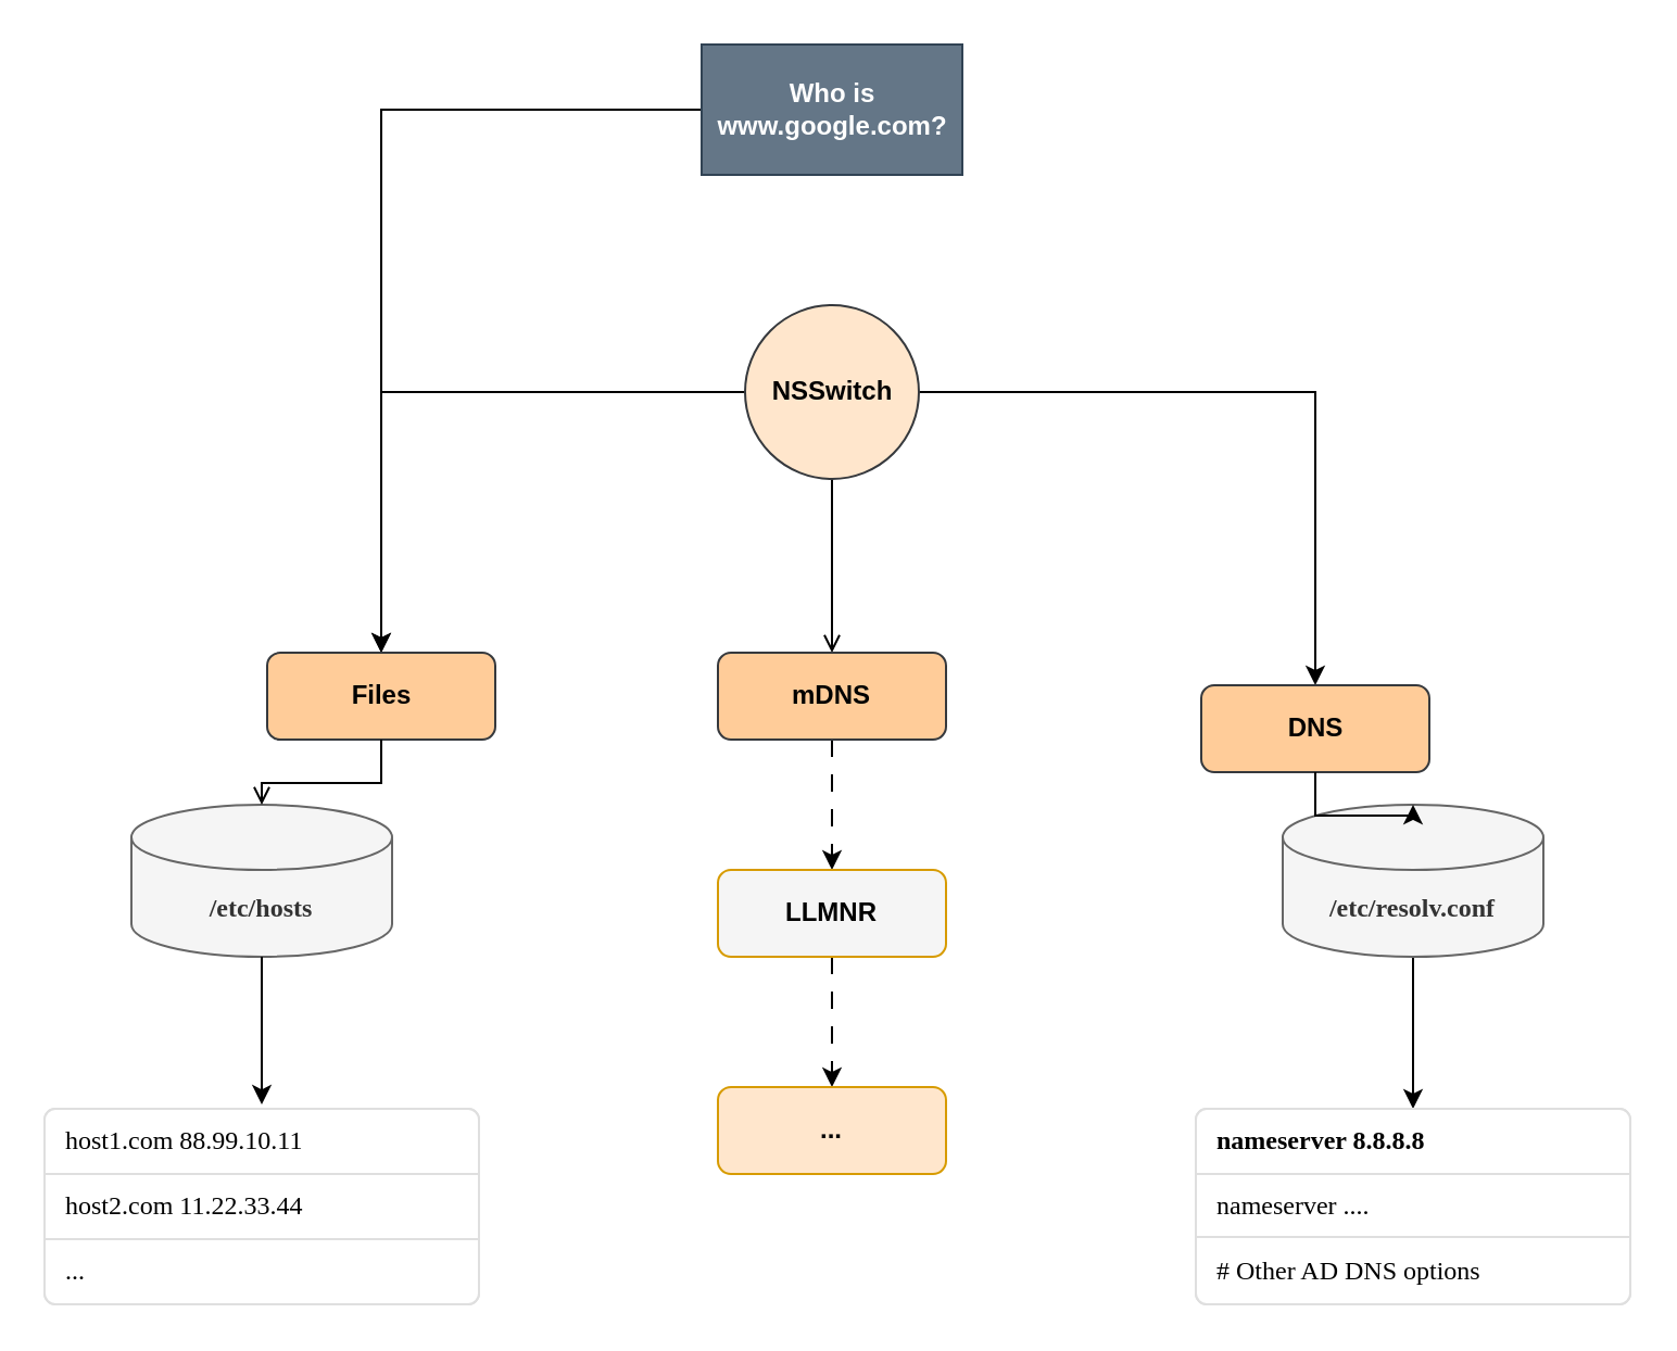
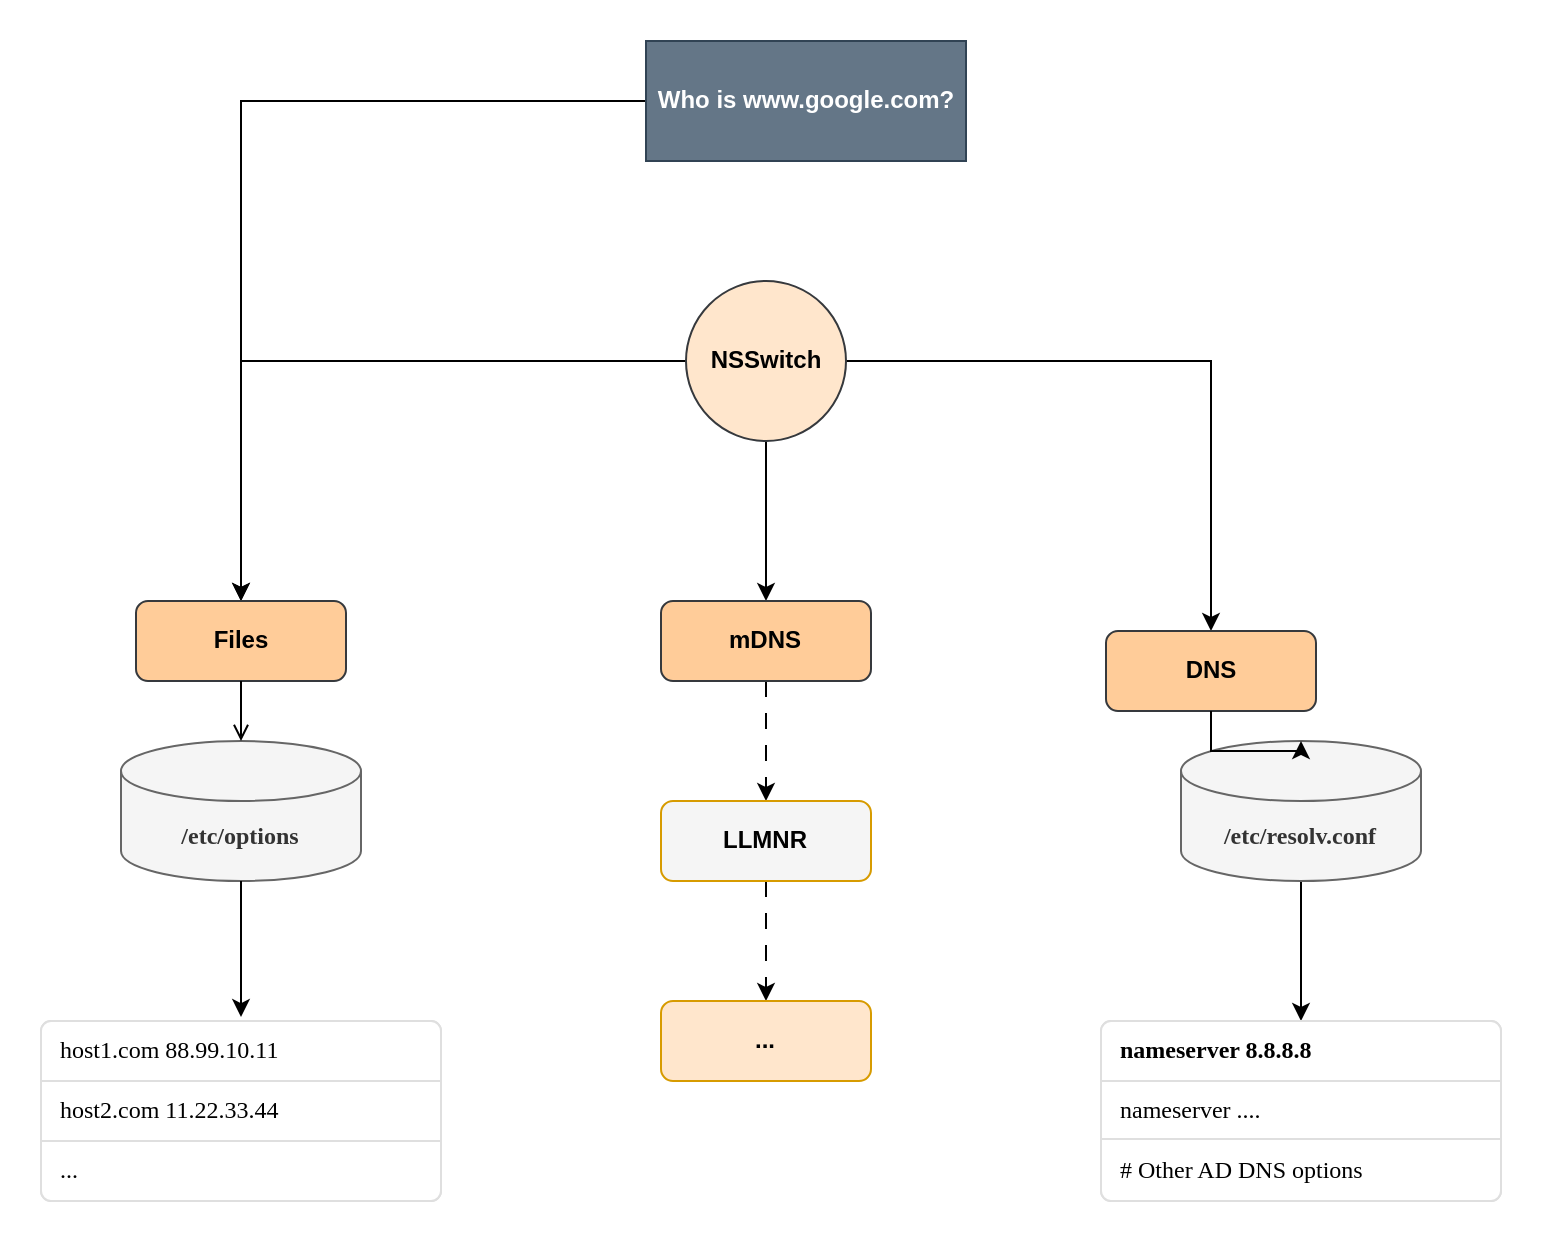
  <mxCell id="0" />
  <mxCell id="1" parent="0" />
- <mxCell id="2" value="&lt;b&gt;&lt;font face=&quot;Consolas&quot;&gt;/etc/hosts&lt;/font&gt;&lt;/b&gt;" style="shape=cylinder3;whiteSpace=wrap;html=1;boundedLbl=1;backgroundOutline=1;size=15;fillColor=#f5f5f5;strokeColor=#666666;fontColor=#333333;" vertex="1" parent="1"><mxGeometry x="60" y="370" width="120" height="70" as="geometry" /></mxCell>
+ <mxCell id="2" value="&lt;b&gt;&lt;font face=&quot;Consolas&quot;&gt;/etc/options&lt;/font&gt;&lt;/b&gt;" style="shape=cylinder3;whiteSpace=wrap;html=1;boundedLbl=1;backgroundOutline=1;size=15;fillColor=#f5f5f5;strokeColor=#666666;fontColor=#333333;" vertex="1" parent="1"><mxGeometry x="60" y="370" width="120" height="70" as="geometry" /></mxCell>
  <mxCell id="3" value="" style="html=1;shadow=0;dashed=0;shape=mxgraph.bootstrap.rrect;rSize=5;strokeColor=#DFDFDF;html=1;whiteSpace=wrap;fillColor=#FFFFFF;fontColor=#000000;" vertex="1" parent="1"><mxGeometry x="20" y="510" width="200" height="90" as="geometry" /></mxCell>
  <mxCell id="4" value="&lt;font face=&quot;Lucida Console&quot;&gt;host1.com 88.99.10.11&lt;/font&gt;" style="strokeColor=inherit;fillColor=inherit;gradientColor=inherit;fontColor=inherit;html=1;shadow=0;dashed=0;shape=mxgraph.bootstrap.topButton;rSize=5;perimeter=none;whiteSpace=wrap;resizeWidth=1;align=left;spacing=10;" vertex="1" parent="3"><mxGeometry width="200" height="30" relative="1" as="geometry" /></mxCell>
  <mxCell id="5" value="&lt;font face=&quot;Lucida Console&quot;&gt;host2.com 11.22.33.44&lt;/font&gt;" style="strokeColor=inherit;fillColor=inherit;gradientColor=inherit;fontColor=inherit;html=1;shadow=0;dashed=0;perimeter=none;whiteSpace=wrap;resizeWidth=1;align=left;spacing=10;" vertex="1" parent="3"><mxGeometry width="200" height="30" relative="1" as="geometry"><mxPoint y="30" as="offset" /></mxGeometry></mxCell>
  <mxCell id="6" value="&lt;font face=&quot;Lucida Console&quot;&gt;...&lt;/font&gt;" style="strokeColor=inherit;fillColor=inherit;gradientColor=inherit;fontColor=inherit;html=1;shadow=0;dashed=0;shape=mxgraph.bootstrap.bottomButton;rSize=5;perimeter=none;whiteSpace=wrap;resizeWidth=1;resizeHeight=0;align=left;spacing=10;" vertex="1" parent="3"><mxGeometry y="1" width="200" height="30" relative="1" as="geometry"><mxPoint y="-30" as="offset" /></mxGeometry></mxCell>
  <mxCell id="7" style="edgeStyle=orthogonalEdgeStyle;rounded=0;orthogonalLoop=1;jettySize=auto;html=1;entryX=0.5;entryY=0;entryDx=0;entryDy=0;" edge="1" parent="1" source="10" target="15"><mxGeometry relative="1" as="geometry" /></mxCell>
- <mxCell id="8" style="edgeStyle=orthogonalEdgeStyle;rounded=0;orthogonalLoop=1;jettySize=auto;html=1;entryX=0.5;entryY=0;entryDx=0;entryDy=0;endArrow=open;" edge="1" parent="1" source="10" target="17"><mxGeometry relative="1" as="geometry" /></mxCell>
+ <mxCell id="8" style="edgeStyle=orthogonalEdgeStyle;rounded=0;orthogonalLoop=1;jettySize=auto;html=1;entryX=0.5;entryY=0;entryDx=0;entryDy=0;" edge="1" parent="1" source="10" target="17"><mxGeometry relative="1" as="geometry" /></mxCell>
  <mxCell id="9" style="edgeStyle=orthogonalEdgeStyle;rounded=0;orthogonalLoop=1;jettySize=auto;html=1;entryX=0.5;entryY=0;entryDx=0;entryDy=0;" edge="1" parent="1" source="10" target="18"><mxGeometry relative="1" as="geometry" /></mxCell>
  <mxCell id="10" value="&lt;b&gt;NSSwitch&lt;/b&gt;" style="ellipse;whiteSpace=wrap;html=1;aspect=fixed;fillColor=#ffe6cc;strokeColor=#36393d;" vertex="1" parent="1"><mxGeometry x="342.5" y="140" width="80" height="80" as="geometry" /></mxCell>
  <mxCell id="11" style="edgeStyle=orthogonalEdgeStyle;rounded=0;orthogonalLoop=1;jettySize=auto;html=1;" edge="1" parent="1" source="12" target="15"><mxGeometry relative="1" as="geometry"><mxPoint x="382.5" y="200" as="targetPoint" /></mxGeometry></mxCell>
- <mxCell id="12" value="&lt;b&gt;&lt;font color=&quot;#ffffff&quot;&gt;Who is www.google.com?&lt;/font&gt;&lt;/b&gt;" style="rounded=0;whiteSpace=wrap;html=1;fillColor=#647687;strokeColor=#314354;fontColor=#ffffff;" vertex="1" parent="1"><mxGeometry x="322.5" y="20" width="120" height="60" as="geometry" /></mxCell>
+ <mxCell id="12" value="&lt;b&gt;&lt;font color=&quot;#ffffff&quot;&gt;Who is www.google.com?&lt;/font&gt;&lt;/b&gt;" style="rounded=0;whiteSpace=wrap;html=1;fillColor=#647687;strokeColor=#314354;fontColor=#ffffff;" vertex="1" parent="1"><mxGeometry x="322.5" y="20" width="160" height="60" as="geometry" /></mxCell>
  <mxCell id="13" style="edgeStyle=orthogonalEdgeStyle;rounded=0;orthogonalLoop=1;jettySize=auto;html=1;" edge="1" parent="1" source="14" target="22"><mxGeometry relative="1" as="geometry" /></mxCell>
  <mxCell id="14" value="&lt;b&gt;&lt;font face=&quot;Consolas&quot;&gt;/etc/resolv.conf&lt;/font&gt;&lt;/b&gt;" style="shape=cylinder3;whiteSpace=wrap;html=1;boundedLbl=1;backgroundOutline=1;size=15;fillColor=#f5f5f5;strokeColor=#666666;fontColor=#333333;" vertex="1" parent="1"><mxGeometry x="590" y="370" width="120" height="70" as="geometry" /></mxCell>
- <mxCell id="15" value="&lt;b&gt;Files&lt;/b&gt;" style="rounded=1;whiteSpace=wrap;html=1;fillColor=#ffcc99;strokeColor=#36393d;" vertex="1" parent="1"><mxGeometry x="122.5" y="300" width="105" height="40" as="geometry" /></mxCell>
+ <mxCell id="15" value="&lt;b&gt;Files&lt;/b&gt;" style="rounded=1;whiteSpace=wrap;html=1;fillColor=#ffcc99;strokeColor=#36393d;" vertex="1" parent="1"><mxGeometry x="67.5" y="300" width="105" height="40" as="geometry" /></mxCell>
  <mxCell id="16" style="edgeStyle=orthogonalEdgeStyle;rounded=0;orthogonalLoop=1;jettySize=auto;html=1;dashed=1;dashPattern=8 8;" edge="1" parent="1" source="17"><mxGeometry relative="1" as="geometry"><mxPoint x="382.5" y="400" as="targetPoint" /></mxGeometry></mxCell>
  <mxCell id="17" value="&lt;b&gt;mDNS&lt;/b&gt;" style="rounded=1;whiteSpace=wrap;html=1;fillColor=#ffcc99;strokeColor=#36393d;" vertex="1" parent="1"><mxGeometry x="330" y="300" width="105" height="40" as="geometry" /></mxCell>
  <mxCell id="18" value="&lt;b&gt;DNS&lt;/b&gt;" style="rounded=1;whiteSpace=wrap;html=1;fillColor=#ffcc99;strokeColor=#36393d;" vertex="1" parent="1"><mxGeometry x="552.5" y="315" width="105" height="40" as="geometry" /></mxCell>
  <mxCell id="19" style="edgeStyle=orthogonalEdgeStyle;rounded=0;orthogonalLoop=1;jettySize=auto;html=1;entryX=0.5;entryY=0;entryDx=0;entryDy=0;entryPerimeter=0;" edge="1" parent="1" source="18" target="14"><mxGeometry relative="1" as="geometry" /></mxCell>
  <mxCell id="20" style="edgeStyle=orthogonalEdgeStyle;rounded=0;orthogonalLoop=1;jettySize=auto;html=1;entryX=0.5;entryY=0;entryDx=0;entryDy=0;entryPerimeter=0;endArrow=open;" edge="1" parent="1" source="15" target="2"><mxGeometry relative="1" as="geometry" /></mxCell>
  <mxCell id="21" style="edgeStyle=orthogonalEdgeStyle;rounded=0;orthogonalLoop=1;jettySize=auto;html=1;entryX=0.5;entryY=-0.022;entryDx=0;entryDy=0;entryPerimeter=0;" edge="1" parent="1" source="2" target="3"><mxGeometry relative="1" as="geometry" /></mxCell>
  <mxCell id="22" value="" style="html=1;shadow=0;dashed=0;shape=mxgraph.bootstrap.rrect;rSize=5;strokeColor=#DFDFDF;html=1;whiteSpace=wrap;fillColor=#FFFFFF;fontColor=#000000;" vertex="1" parent="1"><mxGeometry x="550" y="510" width="200" height="90" as="geometry" /></mxCell>
  <mxCell id="23" value="&lt;font face=&quot;Lucida Console&quot;&gt;&lt;b&gt;nameserver 8.8.8.8&lt;/b&gt;&lt;/font&gt;" style="strokeColor=inherit;fillColor=inherit;gradientColor=inherit;fontColor=inherit;html=1;shadow=0;dashed=0;shape=mxgraph.bootstrap.topButton;rSize=5;perimeter=none;whiteSpace=wrap;resizeWidth=1;align=left;spacing=10;" vertex="1" parent="22"><mxGeometry width="200" height="30" relative="1" as="geometry" /></mxCell>
  <mxCell id="24" value="&lt;font face=&quot;Lucida Console&quot;&gt;nameserver ....&lt;/font&gt;" style="strokeColor=inherit;fillColor=inherit;gradientColor=inherit;fontColor=inherit;html=1;shadow=0;dashed=0;perimeter=none;whiteSpace=wrap;resizeWidth=1;align=left;spacing=10;" vertex="1" parent="22"><mxGeometry width="200" height="30" relative="1" as="geometry"><mxPoint y="30" as="offset" /></mxGeometry></mxCell>
  <mxCell id="25" value="&lt;font face=&quot;Lucida Console&quot;&gt;# Other AD DNS options&lt;/font&gt;" style="strokeColor=inherit;fillColor=inherit;gradientColor=inherit;fontColor=inherit;html=1;shadow=0;dashed=0;shape=mxgraph.bootstrap.bottomButton;rSize=5;perimeter=none;whiteSpace=wrap;resizeWidth=1;resizeHeight=0;align=left;spacing=10;" vertex="1" parent="22"><mxGeometry y="1" width="200" height="31" relative="1" as="geometry"><mxPoint y="-31" as="offset" /></mxGeometry></mxCell>
  <mxCell id="26" style="edgeStyle=orthogonalEdgeStyle;rounded=0;orthogonalLoop=1;jettySize=auto;html=1;dashed=1;dashPattern=8 8;" edge="1" parent="1" source="27"><mxGeometry relative="1" as="geometry"><mxPoint x="382.5" y="500" as="targetPoint" /></mxGeometry></mxCell>
  <mxCell id="27" value="&lt;b&gt;LLMNR&lt;/b&gt;" style="rounded=1;whiteSpace=wrap;html=1;fillColor=#f5f5f5;strokeColor=#d79b00;" vertex="1" parent="1"><mxGeometry x="330" y="400" width="105" height="40" as="geometry" /></mxCell>
  <mxCell id="28" value="&lt;b&gt;...&lt;/b&gt;" style="rounded=1;whiteSpace=wrap;html=1;fillColor=#ffe6cc;strokeColor=#d79b00;" vertex="1" parent="1"><mxGeometry x="330" y="500" width="105" height="40" as="geometry" /></mxCell>
